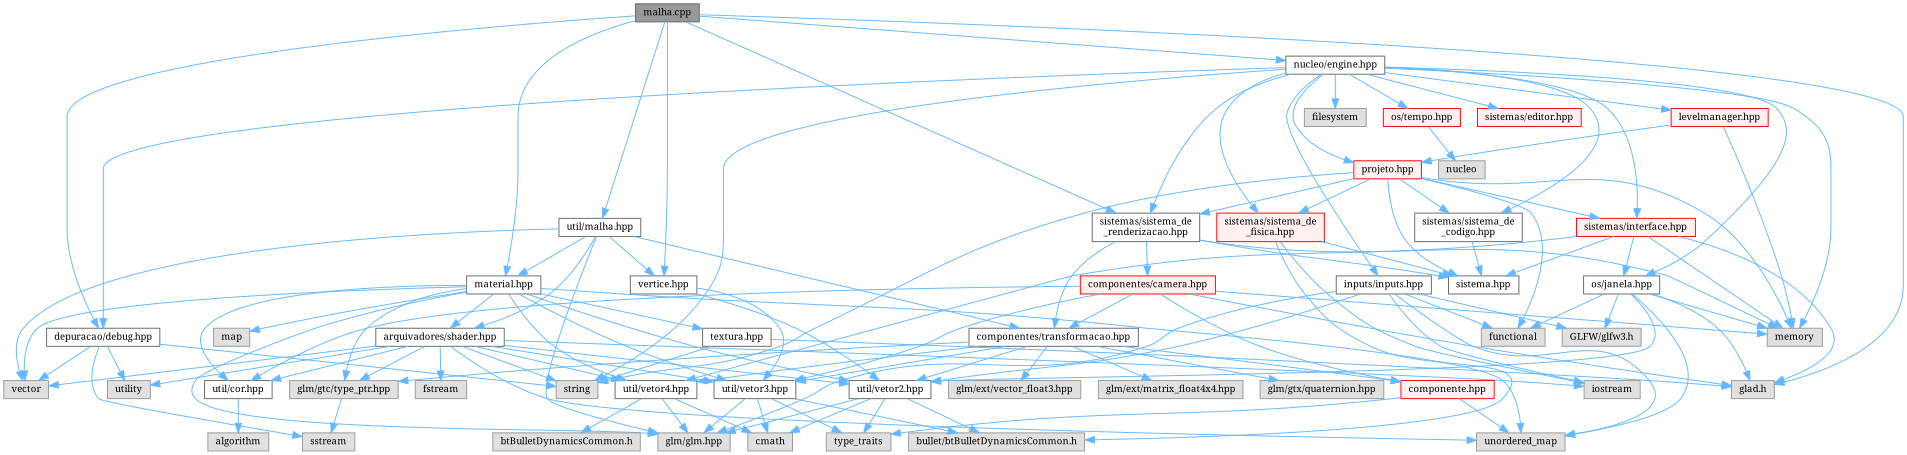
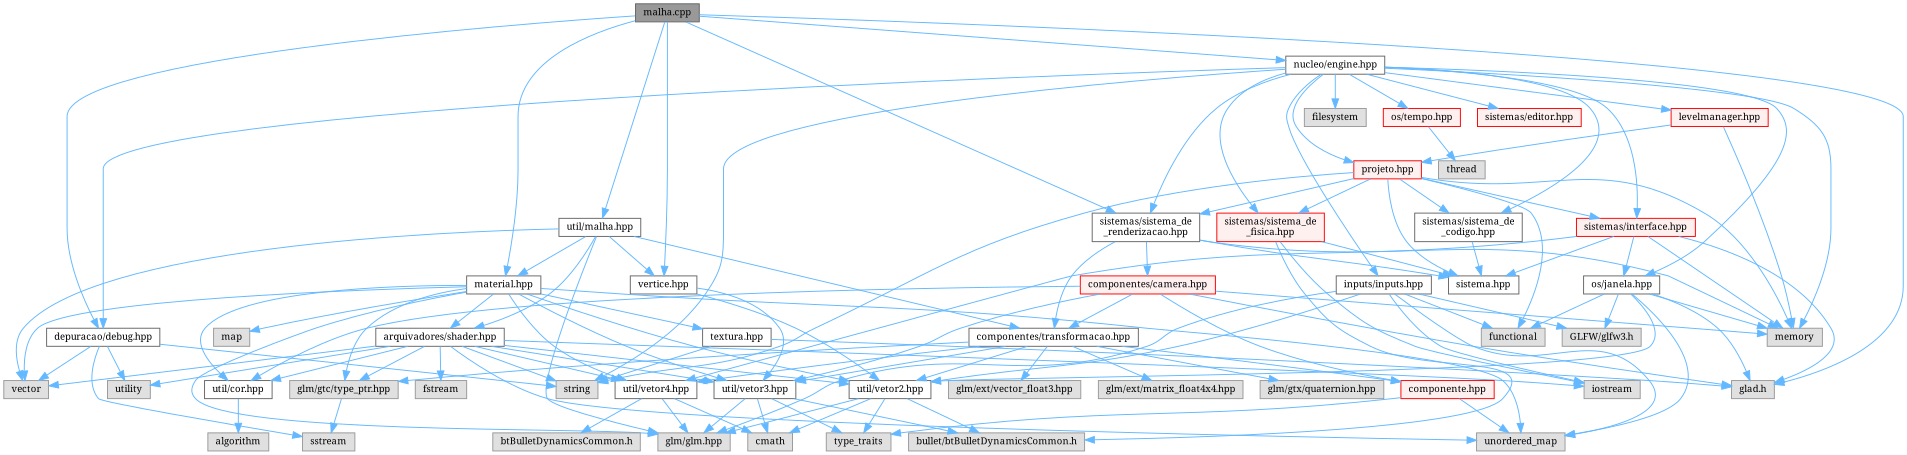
  digraph {
    fontname="Noto Serif"
    node [color=grey60 fillcolor="#E0E0E0" fontname="Noto Serif" fontsize=10 shape=box style=filled]
    edge [color=steelblue1 fontname="Noto Serif" fontsize=10 labelfontname=Helvetica labelfontsize=10 style=solid]
    n1 [color=gray40 fillcolor=grey60 fontcolor=black height=0.2 label="malha.cpp" width=0.4]
    n2 [height=0.2 label="glad.h" width=0.4]
    n3 [color=grey40 fillcolor=white height=0.2 label="util/malha.hpp" width=0.4]
    n4 [color=grey40 fillcolor=white height=0.2 label="material.hpp" width=0.4]
    n5 [color=grey40 fillcolor=white height=0.2 label="vertice.hpp" width=0.4]
    n6 [color=grey40 fillcolor=white height=0.2 label="nucleo/engine.hpp" width=0.4]
    n7 [color=grey40 fillcolor=white height=0.2 label="depuracao/debug.hpp" width=0.4]
    n8 [color=grey40 fillcolor=white height=0.2 label="sistemas/sistema_de\l_renderizacao.hpp" width=0.4]
    n9 [height=0.2 label=vector width=0.4]
    n10 [height=0.2 label="glm/glm.hpp" width=0.4]
    n11 [color=grey40 fillcolor=white height=0.2 label="arquivadores/shader.hpp" width=0.4]
    n12 [color=grey40 fillcolor=white height=0.2 label="componentes/transformacao.hpp" width=0.4]
    n13 [height=0.2 label=unordered_map width=0.4]
    n14 [height=0.2 label=map width=0.4]
    n15 [height=0.2 label="glm/gtc/type_ptr.hpp" width=0.4]
    n16 [color=grey40 fillcolor=white height=0.2 label="util/vetor4.hpp" width=0.4]
    n17 [color=grey40 fillcolor=white height=0.2 label="util/vetor2.hpp" width=0.4]
    n18 [color=grey40 fillcolor=white height=0.2 label="util/vetor3.hpp" width=0.4]
    n19 [color=grey40 fillcolor=white height=0.2 label="util/cor.hpp" width=0.4]
    n20 [color=grey40 fillcolor=white height=0.2 label="textura.hpp" width=0.4]
    n21 [height=0.2 label=string width=0.4]
    n22 [height=0.2 label=memory width=0.4]
    n23 [height=0.2 label=filesystem width=0.4]
    n24 [color=grey40 fillcolor=white height=0.2 label="os/janela.hpp" width=0.4]
    n25 [color=red fillcolor="#FFF0F0" height=0.2 label="os/tempo.hpp" width=0.4]
    n26 [color=grey40 fillcolor=white height=0.2 label="inputs/inputs.hpp" width=0.4]
    n27 [color=red fillcolor="#FFF0F0" height=0.2 label="sistemas/interface.hpp" width=0.4]
    n28 [color=grey40 fillcolor=white height=0.2 label="sistemas/sistema_de\l_codigo.hpp" width=0.4]
    n29 [color=red fillcolor="#FFF0F0" height=0.2 label="sistemas/sistema_de\l_fisica.hpp" width=0.4]
    n30 [color=red fillcolor="#FFF0F0" height=0.2 label="levelmanager.hpp" width=0.4]
    n31 [color=red fillcolor="#FFF0F0" height=0.2 label="projeto.hpp" width=0.4]
    n32 [color=red fillcolor="#FFF0F0" height=0.2 label="sistemas/editor.hpp" width=0.4]
    n33 [height=0.2 label=sstream width=0.4]
    n34 [height=0.2 label=utility width=0.4]
    n35 [color=grey40 fillcolor=white height=0.2 label="sistema.hpp" width=0.4]
    n36 [color=red fillcolor="#FFF0F0" height=0.2 label="componentes/camera.hpp" width=0.4]
    n37 [height=0.2 label=fstream width=0.4]
    n38 [height=0.2 label=iostream width=0.4]
    n39 [color=red fillcolor="#FFF0F0" height=0.2 label="componente.hpp" width=0.4]
    n40 [height=0.2 label="glm/ext/vector_float3.hpp" width=0.4]
    n41 [height=0.2 label="glm/ext/matrix_float4x4.hpp" width=0.4]
    n42 [height=0.2 label="glm/gtx/quaternion.hpp" width=0.4]
    n43 [height=0.2 label=cmath width=0.4]
    n44 [height=0.2 label="btBulletDynamicsCommon.h" width=0.4]
    n45 [height=0.2 label=type_traits width=0.4]
    n46 [height=0.2 label="bullet/btBulletDynamicsCommon.h" width=0.4]
    n47 [height=0.2 label=algorithm width=0.4]
    n48 [height=0.2 label=functional width=0.4]
    n49 [height=0.2 label="GLFW/glfw3.h" width=0.4]
-   n50 [height=0.2 label=nucleo width=0.4]
+   n50 [height=0.2 label=thread width=0.4]
    n1 -> n2
    n1 -> n3
    n1 -> n4
    n1 -> n5
    n1 -> n6
    n1 -> n7
    n1 -> n8
    n3 -> n4
    n3 -> n5
    n3 -> n9
    n3 -> n10
    n3 -> n11
    n3 -> n12
    n4 -> n9
    n4 -> n10
    n4 -> n11
    n4 -> n13
    n4 -> n14
    n4 -> n15
    n4 -> n16
    n4 -> n17
    n4 -> n18
    n4 -> n19
    n4 -> n20
    n5 -> n17
    n5 -> n18
    n6 -> n7
    n6 -> n8
    n6 -> n21
    n6 -> n22
    n6 -> n23
    n6 -> n24
    n6 -> n25
    n6 -> n26
    n6 -> n27
    n6 -> n28
    n6 -> n29
    n6 -> n30
    n6 -> n31
    n6 -> n32
    n7 -> n9
    n7 -> n21
    n7 -> n33
    n7 -> n34
    n8 -> n12
    n8 -> n22
    n8 -> n35
    n8 -> n36
    n11 -> n9
    n11 -> n13
    n11 -> n15
    n11 -> n16
    n11 -> n17
    n11 -> n18
    n11 -> n19
    n11 -> n21
    n11 -> n34
    n11 -> n37
    n11 -> n38
    n12 -> n15
    n12 -> n16
    n12 -> n17
    n12 -> n18
    n12 -> n39
    n12 -> n40
    n12 -> n41
    n12 -> n42
    n15 -> n33
    n16 -> n10
    n16 -> n43
    n16 -> n44
    n17 -> n10
    n17 -> n43
    n17 -> n45
    n17 -> n46
    n18 -> n10
    n18 -> n43
    n18 -> n45
    n18 -> n46
    n19 -> n47
    n20 -> n2
    n20 -> n21
    n24 -> n2
    n24 -> n13
    n24 -> n17
    n24 -> n22
    n24 -> n48
    n24 -> n49
    n25 -> n50
    n26 -> n10
    n26 -> n13
    n26 -> n17
    n26 -> n38
    n26 -> n48
    n26 -> n49
    n27 -> n2
    n27 -> n16
    n27 -> n22
    n27 -> n24
    n27 -> n35
    n28 -> n35
    n29 -> n35
    n29 -> n38
    n29 -> n46
    n30 -> n22
    n30 -> n31
    n31 -> n8
    n31 -> n21
    n31 -> n22
    n31 -> n27
    n31 -> n28
    n31 -> n29
    n31 -> n35
    n31 -> n48
    n36 -> n2
    n36 -> n12
    n36 -> n18
    n36 -> n19
    n36 -> n22
    n36 -> n39
    n39 -> n13
    n39 -> n45
  }
